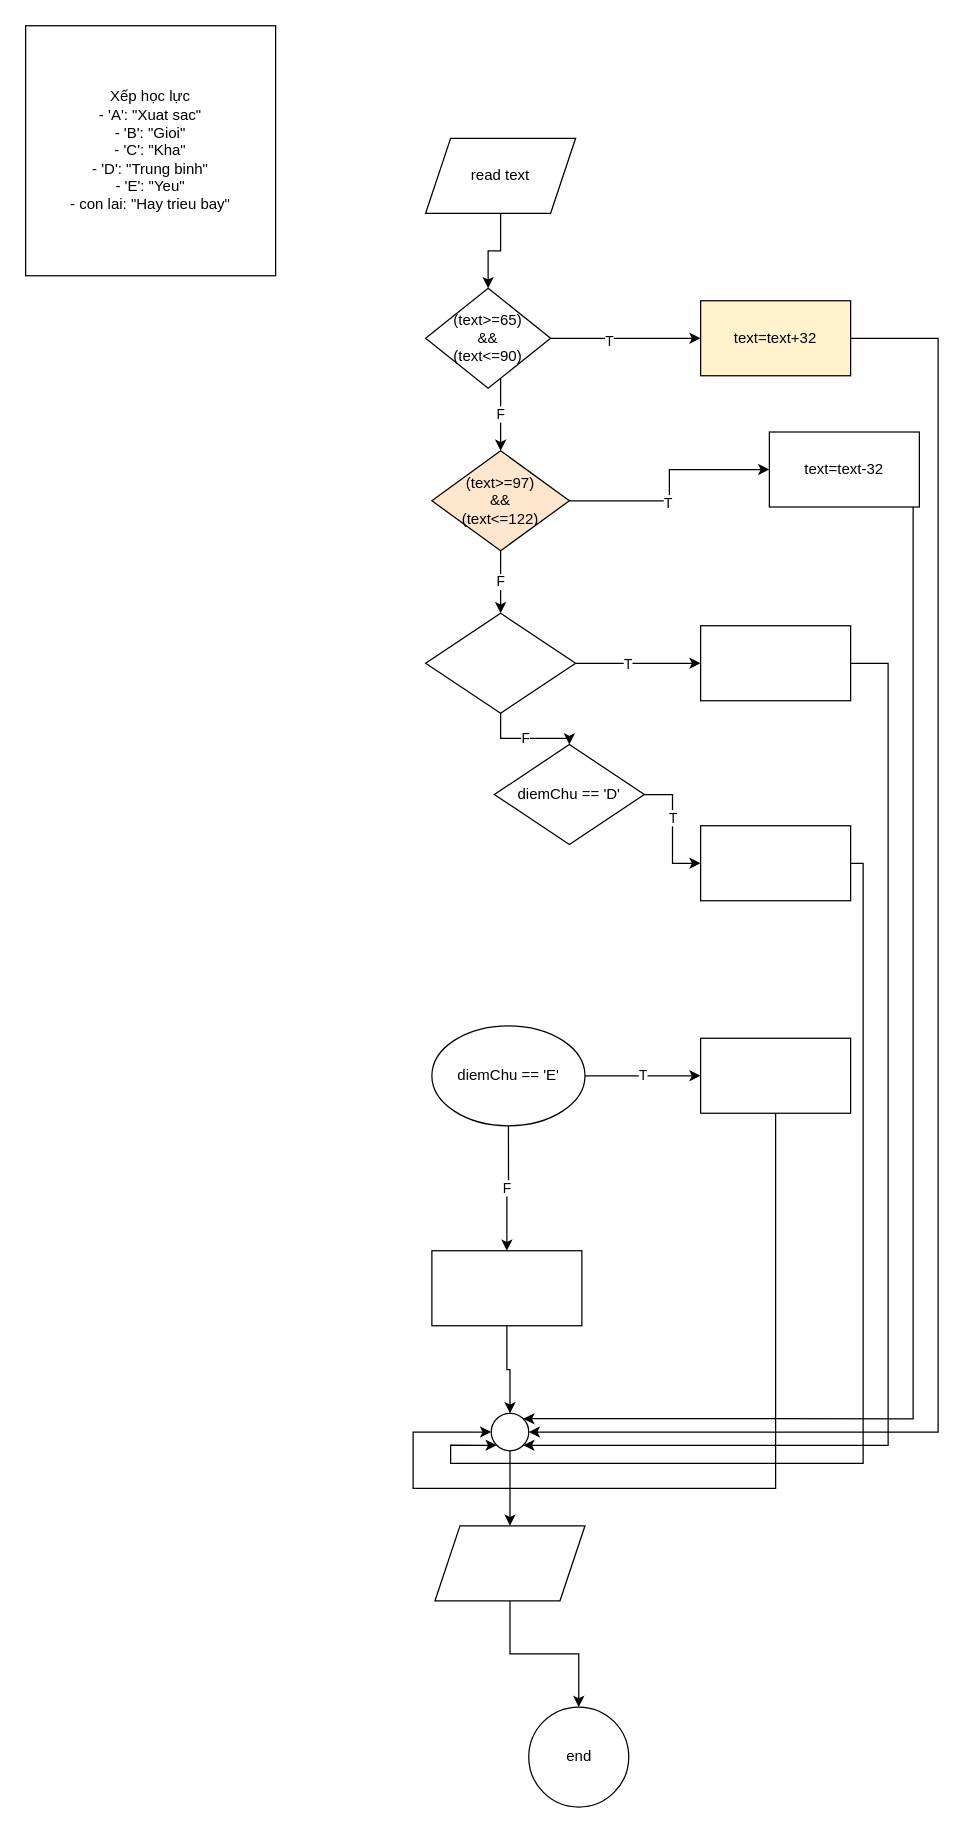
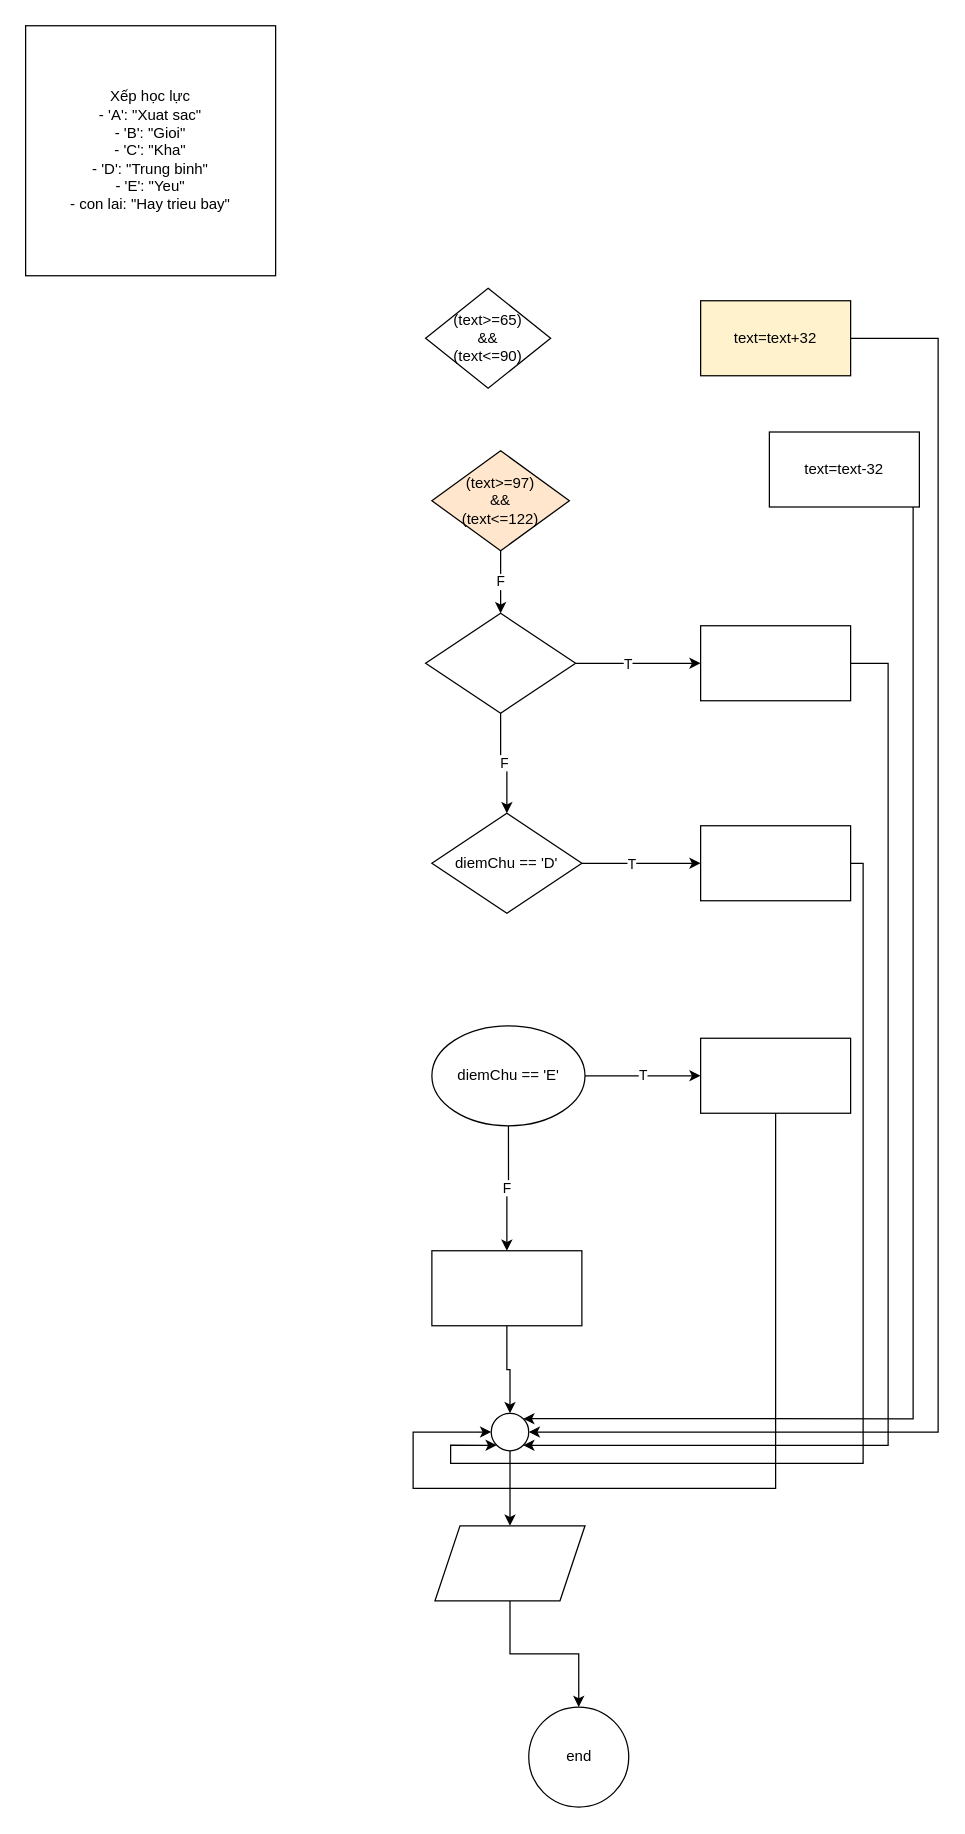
  <mxCell id="0" />
  <mxCell id="1" parent="0" />
  <mxCell id="2" value="end" style="ellipse;whiteSpace=wrap;html=1;aspect=fixed;" vertex="1" parent="1"><mxGeometry x="422.5" y="1365" width="80" height="80" as="geometry" /></mxCell>
- <mxCell id="3" value="F" style="edgeStyle=orthogonalEdgeStyle;rounded=0;orthogonalLoop=1;jettySize=auto;html=1;entryX=0.5;entryY=0;entryDx=0;entryDy=0;" edge="1" parent="1" source="6" target="12"><mxGeometry relative="1" as="geometry"><Array as="points"><mxPoint x="400" y="330" /><mxPoint x="400" y="330" /></Array></mxGeometry></mxCell>
- <mxCell id="4" style="edgeStyle=orthogonalEdgeStyle;rounded=0;orthogonalLoop=1;jettySize=auto;html=1;entryX=0;entryY=0.5;entryDx=0;entryDy=0;" edge="1" parent="1" source="6" target="27"><mxGeometry relative="1" as="geometry"><mxPoint x="570" y="270" as="targetPoint" /></mxGeometry></mxCell>
- <mxCell id="5" value="T" style="edgeLabel;html=1;align=center;verticalAlign=middle;resizable=0;points=[];" vertex="1" connectable="0" parent="4"><mxGeometry x="-0.231" y="-2" relative="1" as="geometry"><mxPoint as="offset" /></mxGeometry></mxCell>
  <mxCell id="6" value="(text&amp;gt;=65)&lt;br&gt;&amp;amp;&amp;amp;&lt;br&gt;(text&amp;lt;=90)" style="rhombus;whiteSpace=wrap;html=1;" vertex="1" parent="1"><mxGeometry x="340" y="230" width="100" height="80" as="geometry" /></mxCell>
- <mxCell id="7" style="edgeStyle=orthogonalEdgeStyle;rounded=0;orthogonalLoop=1;jettySize=auto;html=1;entryX=0.5;entryY=0;entryDx=0;entryDy=0;" edge="1" parent="1" source="8" target="6"><mxGeometry relative="1" as="geometry" /></mxCell>
- <mxCell id="8" value="read text" style="shape=parallelogram;perimeter=parallelogramPerimeter;whiteSpace=wrap;html=1;fixedSize=1;" vertex="1" parent="1"><mxGeometry x="340" y="110" width="120" height="60" as="geometry" /></mxCell>
  <mxCell id="9" value="F" style="edgeStyle=orthogonalEdgeStyle;rounded=0;orthogonalLoop=1;jettySize=auto;html=1;" edge="1" parent="1" source="12" target="16"><mxGeometry relative="1" as="geometry" /></mxCell>
- <mxCell id="10" style="edgeStyle=orthogonalEdgeStyle;rounded=0;orthogonalLoop=1;jettySize=auto;html=1;entryX=0;entryY=0.5;entryDx=0;entryDy=0;" edge="1" parent="1" source="12" target="29"><mxGeometry relative="1" as="geometry"><mxPoint x="570" y="400" as="targetPoint" /><Array as="points" /></mxGeometry></mxCell>
- <mxCell id="11" value="T" style="edgeLabel;html=1;align=center;verticalAlign=middle;resizable=0;points=[];" vertex="1" connectable="0" parent="10"><mxGeometry x="-0.154" y="-1" relative="1" as="geometry"><mxPoint as="offset" /></mxGeometry></mxCell>
  <mxCell id="12" value="(text&amp;gt;=97)&lt;br&gt;&amp;amp;&amp;amp;&lt;br&gt;(text&amp;lt;=122)" style="rhombus;whiteSpace=wrap;html=1;fillColor=#ffe6cc;" vertex="1" parent="1"><mxGeometry x="345" y="360" width="110" height="80" as="geometry" /></mxCell>
  <mxCell id="13" value="F" style="edgeStyle=orthogonalEdgeStyle;rounded=0;orthogonalLoop=1;jettySize=auto;html=1;entryX=0.5;entryY=0;entryDx=0;entryDy=0;" edge="1" parent="1" source="16" target="22"><mxGeometry relative="1" as="geometry"><mxPoint x="400" y="680" as="targetPoint" /></mxGeometry></mxCell>
  <mxCell id="14" style="edgeStyle=orthogonalEdgeStyle;rounded=0;orthogonalLoop=1;jettySize=auto;html=1;entryX=0;entryY=0.5;entryDx=0;entryDy=0;" edge="1" parent="1" source="16" target="31"><mxGeometry relative="1" as="geometry"><mxPoint x="580" y="530" as="targetPoint" /><Array as="points" /></mxGeometry></mxCell>
  <mxCell id="15" value="T" style="edgeLabel;html=1;align=center;verticalAlign=middle;resizable=0;points=[];" vertex="1" connectable="0" parent="14"><mxGeometry x="-0.186" relative="1" as="geometry"><mxPoint as="offset" /></mxGeometry></mxCell>
  <mxCell id="16" value="" style="rhombus;whiteSpace=wrap;html=1;" vertex="1" parent="1"><mxGeometry x="340" y="490" width="120" height="80" as="geometry" /></mxCell>
  <mxCell id="17" style="edgeStyle=orthogonalEdgeStyle;rounded=0;orthogonalLoop=1;jettySize=auto;html=1;entryX=0.5;entryY=0;entryDx=0;entryDy=0;" edge="1" parent="1" source="18" target="2"><mxGeometry relative="1" as="geometry" /></mxCell>
  <mxCell id="18" value="" style="shape=parallelogram;perimeter=parallelogramPerimeter;whiteSpace=wrap;html=1;fixedSize=1;" vertex="1" parent="1"><mxGeometry x="347.5" y="1220" width="120" height="60" as="geometry" /></mxCell>
  <mxCell id="19" value="Xếp học lực&lt;br&gt;- 'A': &quot;Xuat sac&quot;&lt;br&gt;- 'B': &quot;Gioi&quot;&lt;br&gt;- 'C': &quot;Kha&quot;&lt;br&gt;- 'D': &quot;Trung binh&quot;&lt;br&gt;- 'E': &quot;Yeu&quot;&lt;br&gt;- con lai: &quot;Hay trieu bay&quot;" style="whiteSpace=wrap;html=1;aspect=fixed;" vertex="1" parent="1"><mxGeometry x="20" y="20" width="200" height="200" as="geometry" /></mxCell>
  <mxCell id="20" style="edgeStyle=orthogonalEdgeStyle;rounded=0;orthogonalLoop=1;jettySize=auto;html=1;entryX=0;entryY=0.5;entryDx=0;entryDy=0;" edge="1" parent="1" source="22" target="33"><mxGeometry relative="1" as="geometry"><mxPoint x="590" y="690" as="targetPoint" /><Array as="points" /></mxGeometry></mxCell>
  <mxCell id="21" value="T" style="edgeLabel;html=1;align=center;verticalAlign=middle;resizable=0;points=[];" vertex="1" connectable="0" parent="20"><mxGeometry x="-0.186" relative="1" as="geometry"><mxPoint as="offset" /></mxGeometry></mxCell>
- <mxCell id="22" value="diemChu == 'D'" style="rhombus;whiteSpace=wrap;html=1;" vertex="1" parent="1"><mxGeometry x="395" y="595" width="120" height="80" as="geometry" /></mxCell>
+ <mxCell id="22" value="diemChu == 'D'" style="rhombus;whiteSpace=wrap;html=1;" vertex="1" parent="1"><mxGeometry x="345" y="650" width="120" height="80" as="geometry" /></mxCell>
  <mxCell id="23" value="T" style="edgeStyle=orthogonalEdgeStyle;rounded=0;orthogonalLoop=1;jettySize=auto;html=1;entryX=0;entryY=0.5;entryDx=0;entryDy=0;" edge="1" parent="1" source="25" target="35"><mxGeometry relative="1" as="geometry"><mxPoint x="600" y="860" as="targetPoint" /></mxGeometry></mxCell>
  <mxCell id="24" value="F" style="edgeStyle=orthogonalEdgeStyle;rounded=0;orthogonalLoop=1;jettySize=auto;html=1;entryX=0.5;entryY=0;entryDx=0;entryDy=0;" edge="1" parent="1" source="25" target="39"><mxGeometry relative="1" as="geometry"><mxPoint x="406.25" y="970" as="targetPoint" /></mxGeometry></mxCell>
  <mxCell id="25" value="diemChu == 'E'" style="ellipse;whiteSpace=wrap;html=1;" vertex="1" parent="1"><mxGeometry x="345" y="820" width="122.5" height="80" as="geometry" /></mxCell>
  <mxCell id="26" style="edgeStyle=orthogonalEdgeStyle;rounded=0;orthogonalLoop=1;jettySize=auto;html=1;entryX=1;entryY=0.5;entryDx=0;entryDy=0;" edge="1" parent="1" source="27" target="37"><mxGeometry relative="1" as="geometry"><mxPoint x="750" y="1150" as="targetPoint" /><Array as="points"><mxPoint x="750" y="270" /><mxPoint x="750" y="1145" /></Array></mxGeometry></mxCell>
  <mxCell id="27" value="text=text+32" style="rounded=0;whiteSpace=wrap;html=1;fillColor=#fff2cc;" vertex="1" parent="1"><mxGeometry x="560" y="240" width="120" height="60" as="geometry" /></mxCell>
  <mxCell id="28" style="edgeStyle=orthogonalEdgeStyle;rounded=0;orthogonalLoop=1;jettySize=auto;html=1;entryX=1;entryY=0;entryDx=0;entryDy=0;" edge="1" parent="1" source="29" target="37"><mxGeometry relative="1" as="geometry"><mxPoint x="720" y="1130" as="targetPoint" /><Array as="points"><mxPoint x="730" y="400" /><mxPoint x="730" y="1134" /></Array></mxGeometry></mxCell>
  <mxCell id="29" value="text=text-32" style="rounded=0;whiteSpace=wrap;html=1;" vertex="1" parent="1"><mxGeometry x="615" y="345" width="120" height="60" as="geometry" /></mxCell>
  <mxCell id="30" style="edgeStyle=orthogonalEdgeStyle;rounded=0;orthogonalLoop=1;jettySize=auto;html=1;entryX=1;entryY=1;entryDx=0;entryDy=0;" edge="1" parent="1" source="31" target="37"><mxGeometry relative="1" as="geometry"><mxPoint x="710" y="1120" as="targetPoint" /><Array as="points"><mxPoint x="710" y="530" /><mxPoint x="710" y="1156" /></Array></mxGeometry></mxCell>
  <mxCell id="31" value="" style="rounded=0;whiteSpace=wrap;html=1;" vertex="1" parent="1"><mxGeometry x="560" y="500" width="120" height="60" as="geometry" /></mxCell>
  <mxCell id="32" style="edgeStyle=orthogonalEdgeStyle;rounded=0;orthogonalLoop=1;jettySize=auto;html=1;entryX=0;entryY=1;entryDx=0;entryDy=0;" edge="1" parent="1" source="33" target="37"><mxGeometry relative="1" as="geometry"><mxPoint x="350" y="1150" as="targetPoint" /><Array as="points"><mxPoint x="690" y="690" /><mxPoint x="690" y="1170" /><mxPoint x="360" y="1170" /><mxPoint x="360" y="1156" /></Array></mxGeometry></mxCell>
  <mxCell id="33" value="" style="rounded=0;whiteSpace=wrap;html=1;" vertex="1" parent="1"><mxGeometry x="560" y="660" width="120" height="60" as="geometry" /></mxCell>
  <mxCell id="34" style="edgeStyle=orthogonalEdgeStyle;rounded=0;orthogonalLoop=1;jettySize=auto;html=1;entryX=0;entryY=0.5;entryDx=0;entryDy=0;" edge="1" parent="1" source="35" target="37"><mxGeometry relative="1" as="geometry"><mxPoint x="330" y="1140" as="targetPoint" /><Array as="points"><mxPoint x="620" y="1190" /><mxPoint x="330" y="1190" /><mxPoint x="330" y="1145" /></Array></mxGeometry></mxCell>
  <mxCell id="35" value="" style="rounded=0;whiteSpace=wrap;html=1;" vertex="1" parent="1"><mxGeometry x="560" y="830" width="120" height="60" as="geometry" /></mxCell>
  <mxCell id="36" style="edgeStyle=orthogonalEdgeStyle;rounded=0;orthogonalLoop=1;jettySize=auto;html=1;entryX=0.5;entryY=0;entryDx=0;entryDy=0;" edge="1" parent="1" source="37" target="18"><mxGeometry relative="1" as="geometry" /></mxCell>
  <mxCell id="37" value="" style="ellipse;whiteSpace=wrap;html=1;aspect=fixed;" vertex="1" parent="1"><mxGeometry x="392.5" y="1130" width="30" height="30" as="geometry" /></mxCell>
  <mxCell id="38" style="edgeStyle=orthogonalEdgeStyle;rounded=0;orthogonalLoop=1;jettySize=auto;html=1;entryX=0.5;entryY=0;entryDx=0;entryDy=0;" edge="1" parent="1" source="39" target="37"><mxGeometry relative="1" as="geometry" /></mxCell>
  <mxCell id="39" value="" style="rounded=0;whiteSpace=wrap;html=1;" vertex="1" parent="1"><mxGeometry x="345" y="1000" width="120" height="60" as="geometry" /></mxCell>
